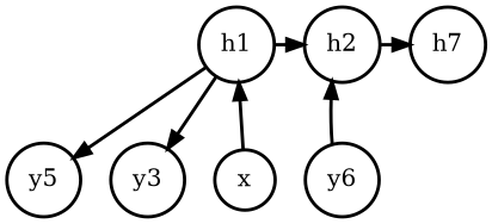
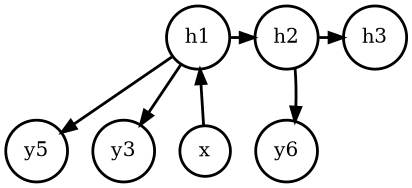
  digraph {
    rankdir=BT
    node [group=output penwidth=2 shape=circle]
    edge [penwidth=2]
    n1 [label=y5]
    n2 [label=y6]
    y3
    h1 [group=hidden]
    h2 [group=hidden]
-   h3 [group=hidden label=h7]
+   h3 [group=hidden]
    x [group=""]
    subgraph sub_1 {
      rank=same
      n1
      n2
      y3
    }
    subgraph sub_2 {
      rank=same
      h1
      h2
      h3
    }
    h1 -> n1
    h1 -> y3
    h1 -> h2
-   n2 -> h2
+   h2 -> n2
    h2 -> h3
    x -> h1
  }
